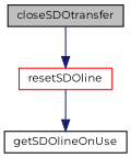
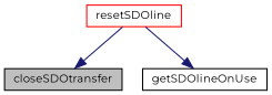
  digraph {
    fontname=Montserrat
    rankdir=TB
    node [color=black fillcolor=white fontname=Montserrat fontsize=10 shape=record style=filled]
    edge [color=midnightblue fontname=Montserrat fontsize=10 labelfontname="FreeSans.ttf" labelfontsize=10 style=solid]
    n1 [fillcolor=grey75 fontcolor=black height=0.2 label=closeSDOtransfer width=0.4]
    n2 [color=red height=0.2 label=resetSDOline width=0.4]
    n3 [height=0.2 label=getSDOlineOnUse width=0.4]
-   n1 -> n2
+   n2 -> n1
    n2 -> n3
  }
